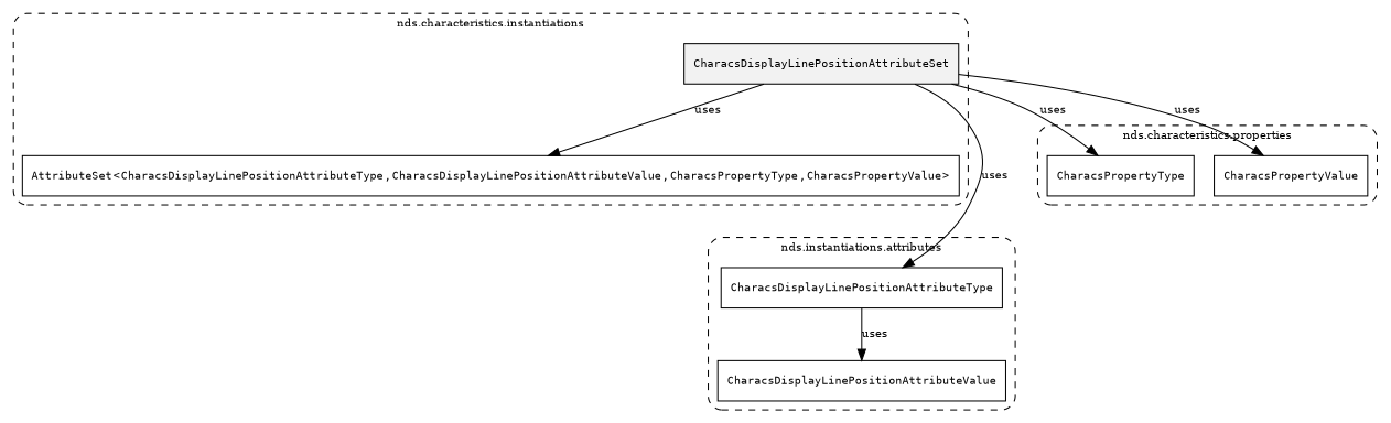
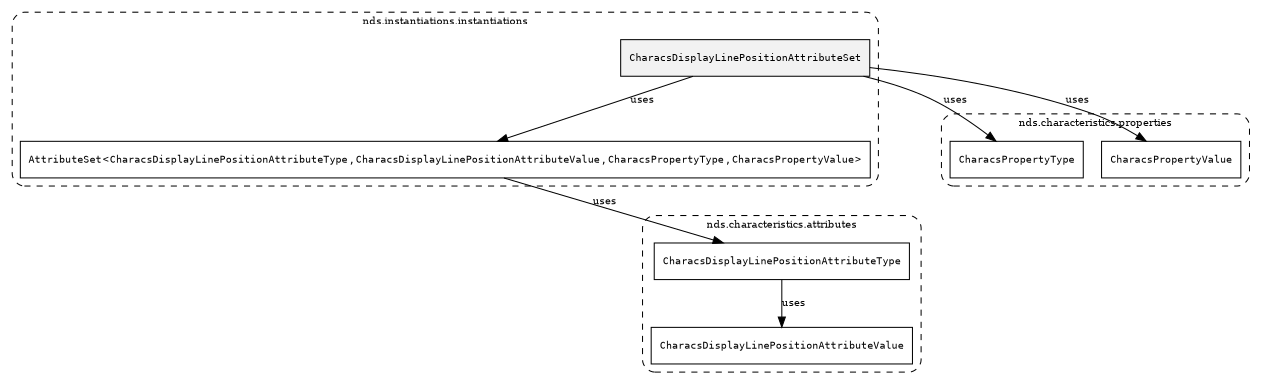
  digraph {
    fontsize=10
    rankdir=TB
    node [fontsize=10 shape=box]
    edge [fontsize=10]
    n1 [fillcolor="#0000000D" label=<<font face="monospace"><table align="center" border="0" cellspacing="0" cellpadding="0"><tr><td href="../../../content/packages/nds.characteristics.instantiations.html#InstantiateType-CharacsDisplayLinePositionAttributeSet" title="InstantiateType defined in nds.characteristics.instantiations">CharacsDisplayLinePositionAttributeSet</td></tr></table></font>> style=filled]
    n2 [label=<<font face="monospace"><table align="center" border="0" cellspacing="0" cellpadding="0"><tr><td href="../../../content/packages/nds.core.attributemap.html#Structure-AttributeSet" title="Structure defined in nds.core.attributemap">AttributeSet</td><td>&lt;</td><td><table align="center" border="0" cellspacing="0" cellpadding="0"><tr><td href="../../../content/packages/nds.characteristics.attributes.html#Enum-CharacsDisplayLinePositionAttributeType" title="Enum defined in nds.characteristics.attributes">CharacsDisplayLinePositionAttributeType</td></tr></table></td><td>,</td><td><table align="center" border="0" cellspacing="0" cellpadding="0"><tr><td href="../../../content/packages/nds.characteristics.attributes.html#Choice-CharacsDisplayLinePositionAttributeValue" title="Choice defined in nds.characteristics.attributes">CharacsDisplayLinePositionAttributeValue</td></tr></table></td><td>,</td><td><table align="center" border="0" cellspacing="0" cellpadding="0"><tr><td href="../../../content/packages/nds.characteristics.properties.html#Structure-CharacsPropertyType" title="Structure defined in nds.characteristics.properties">CharacsPropertyType</td></tr></table></td><td>,</td><td><table align="center" border="0" cellspacing="0" cellpadding="0"><tr><td href="../../../content/packages/nds.characteristics.properties.html#Structure-CharacsPropertyValue" title="Structure defined in nds.characteristics.properties">CharacsPropertyValue</td></tr></table></td><td>&gt;</td></tr></table></font>>]
    n3 [label=<<font face="monospace"><table align="center" border="0" cellspacing="0" cellpadding="0"><tr><td href="../../../content/packages/nds.characteristics.attributes.html#Enum-CharacsDisplayLinePositionAttributeType" title="Enum defined in nds.characteristics.attributes">CharacsDisplayLinePositionAttributeType</td></tr></table></font>>]
    n4 [label=<<font face="monospace"><table align="center" border="0" cellspacing="0" cellpadding="0"><tr><td href="../../../content/packages/nds.characteristics.attributes.html#Choice-CharacsDisplayLinePositionAttributeValue" title="Choice defined in nds.characteristics.attributes">CharacsDisplayLinePositionAttributeValue</td></tr></table></font>>]
    n5 [label=<<font face="monospace"><table align="center" border="0" cellspacing="0" cellpadding="0"><tr><td href="../../../content/packages/nds.characteristics.properties.html#Structure-CharacsPropertyType" title="Structure defined in nds.characteristics.properties">CharacsPropertyType</td></tr></table></font>>]
    n6 [label=<<font face="monospace"><table align="center" border="0" cellspacing="0" cellpadding="0"><tr><td href="../../../content/packages/nds.characteristics.properties.html#Structure-CharacsPropertyValue" title="Structure defined in nds.characteristics.properties">CharacsPropertyValue</td></tr></table></font>>]
    subgraph cluster_1 {
-     label="nds.characteristics.instantiations"
+     label="nds.instantiations.instantiations"
      style="dashed, rounded"
      n1
      n2
    }
    subgraph cluster_2 {
-     label="nds.instantiations.attributes"
+     label="nds.characteristics.attributes"
      style="dashed, rounded"
      n3
      n4
    }
    subgraph cluster_3 {
      label="nds.characteristics.properties"
      style="dashed, rounded"
      n5
      n6
    }
    n1 -> n2 [label=uses]
-   n1 -> n3 [label=uses]
+   n2 -> n3 [label=uses]
    n1 -> n5 [label=uses]
    n1 -> n6 [label=uses]
    n3 -> n4 [label=uses]
  }
